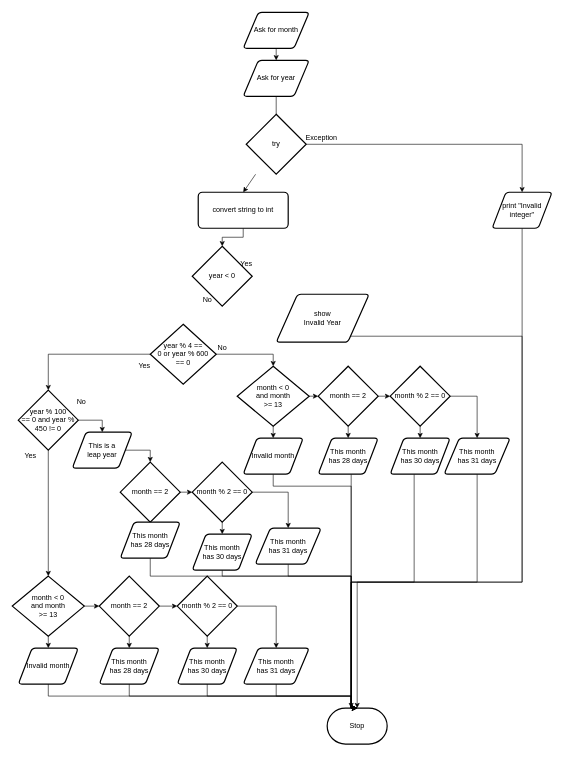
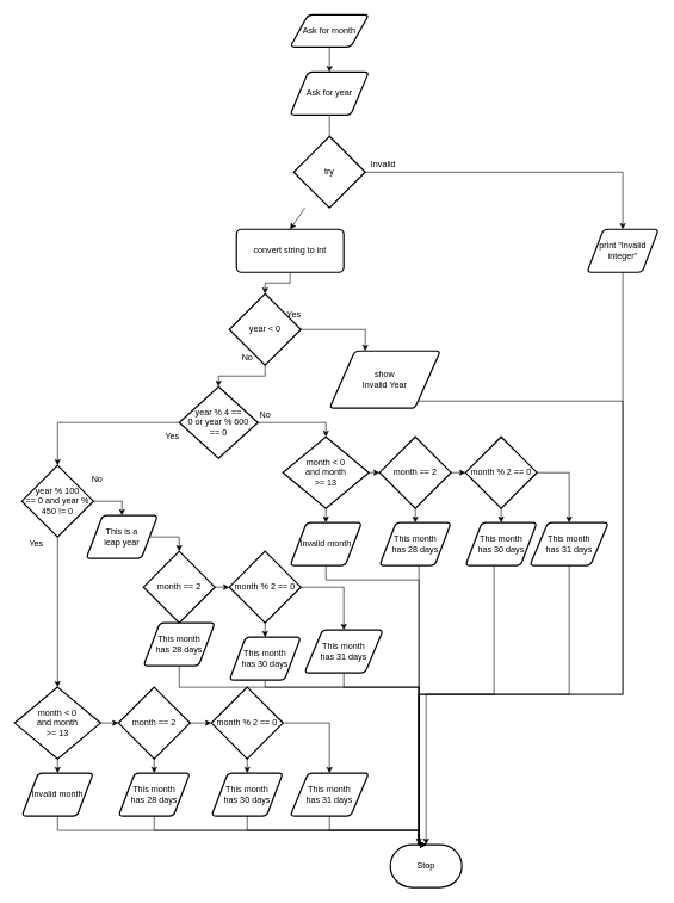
  <mxCell id="0" />
  <mxCell id="1" parent="0" />
  <mxCell id="2" value="Stop" style="strokeWidth=2;html=1;shape=mxgraph.flowchart.terminator;whiteSpace=wrap;" vertex="1" parent="1"><mxGeometry x="545" y="1180" width="100" height="60" as="geometry" /></mxCell>
  <mxCell id="3" style="edgeStyle=none;html=1;entryX=0.5;entryY=0;entryDx=0;entryDy=0;entryPerimeter=0;endArrow=none;" edge="1" parent="1" source="4" target="7"><mxGeometry relative="1" as="geometry" /></mxCell>
  <mxCell id="4" value="Ask for year" style="shape=parallelogram;html=1;strokeWidth=2;perimeter=parallelogramPerimeter;whiteSpace=wrap;rounded=1;arcSize=12;size=0.23;" vertex="1" parent="1"><mxGeometry x="405" y="100" width="110" height="60" as="geometry" /></mxCell>
  <mxCell id="5" style="edgeStyle=none;html=1;entryX=0.5;entryY=0;entryDx=0;entryDy=0;" edge="1" parent="1" source="7" target="9"><mxGeometry relative="1" as="geometry" /></mxCell>
  <mxCell id="6" style="edgeStyle=none;html=1;rounded=0;entryX=0.5;entryY=0;entryDx=0;entryDy=0;" edge="1" parent="1" source="7" target="13"><mxGeometry relative="1" as="geometry"><mxPoint x="740" y="300" as="targetPoint" /><Array as="points"><mxPoint x="870" y="240" /></Array></mxGeometry></mxCell>
  <mxCell id="7" value="try" style="strokeWidth=2;html=1;shape=mxgraph.flowchart.decision;whiteSpace=wrap;" vertex="1" parent="1"><mxGeometry x="410" y="190" width="100" height="100" as="geometry" /></mxCell>
  <mxCell id="8" style="edgeStyle=orthogonalEdgeStyle;rounded=0;html=1;entryX=0.5;entryY=0;entryDx=0;entryDy=0;entryPerimeter=0;" edge="1" parent="1" source="9" target="16"><mxGeometry relative="1" as="geometry"><mxPoint x="390" y="435" as="targetPoint" /></mxGeometry></mxCell>
  <mxCell id="9" value="convert string to int" style="rounded=1;whiteSpace=wrap;html=1;absoluteArcSize=1;arcSize=14;strokeWidth=2;" vertex="1" parent="1"><mxGeometry x="330" y="320" width="150" height="60" as="geometry" /></mxCell>
- <mxCell id="10" value="Exception" style="text;html=1;align=center;verticalAlign=middle;resizable=0;points=[];autosize=1;strokeColor=none;fillColor=none;" vertex="1" parent="1"><mxGeometry x="500" y="220" width="70" height="20" as="geometry" /></mxCell>
+ <mxCell id="10" value="Invalid" style="text;html=1;align=center;verticalAlign=middle;resizable=0;points=[];autosize=1;strokeColor=none;fillColor=none;" vertex="1" parent="1"><mxGeometry x="500" y="220" width="70" height="20" as="geometry" /></mxCell>
  <mxCell id="11" style="edgeStyle=orthogonalEdgeStyle;html=1;rounded=0;strokeColor=none;" edge="1" parent="1" source="13" target="2"><mxGeometry relative="1" as="geometry"><mxPoint x="590" y="700" as="targetPoint" /><Array as="points"><mxPoint x="640" y="660" /><mxPoint x="310" y="660" /></Array></mxGeometry></mxCell>
  <mxCell id="12" style="edgeStyle=orthogonalEdgeStyle;rounded=0;html=1;entryX=0.5;entryY=0;entryDx=0;entryDy=0;entryPerimeter=0;" edge="1" parent="1" source="13" target="2"><mxGeometry relative="1" as="geometry"><mxPoint x="590" y="1186" as="targetPoint" /><Array as="points"><mxPoint x="870" y="970" /><mxPoint x="585" y="970" /></Array></mxGeometry></mxCell>
  <mxCell id="13" value="print &quot;Invalid integer&quot;" style="shape=parallelogram;html=1;strokeWidth=2;perimeter=parallelogramPerimeter;whiteSpace=wrap;rounded=1;arcSize=12;size=0.23;" vertex="1" parent="1"><mxGeometry x="820" y="320" width="100" height="60" as="geometry" /></mxCell>
+ <mxCell id="14" style="edgeStyle=orthogonalEdgeStyle;html=1;entryX=0.5;entryY=0;entryDx=0;entryDy=0;entryPerimeter=0;rounded=0;" edge="1" parent="1" source="16" target="19"><mxGeometry relative="1" as="geometry" /></mxCell>
+ <mxCell id="15" style="edgeStyle=orthogonalEdgeStyle;rounded=0;html=1;" edge="1" parent="1" source="16" target="30"><mxGeometry relative="1" as="geometry"><mxPoint x="580" y="550" as="targetPoint" /><Array as="points"><mxPoint x="510" y="460" /></Array></mxGeometry></mxCell>
  <mxCell id="16" value="year &amp;lt; 0" style="strokeWidth=2;html=1;shape=mxgraph.flowchart.decision;whiteSpace=wrap;" vertex="1" parent="1"><mxGeometry x="320" y="410" width="100" height="100" as="geometry" /></mxCell>
  <mxCell id="17" style="edgeStyle=orthogonalEdgeStyle;rounded=0;html=1;entryX=0.5;entryY=0;entryDx=0;entryDy=0;entryPerimeter=0;" edge="1" parent="1" source="19" target="40"><mxGeometry relative="1" as="geometry"><mxPoint x="435" y="610" as="targetPoint" /><Array as="points"><mxPoint x="455" y="590" /></Array></mxGeometry></mxCell>
  <mxCell id="18" style="edgeStyle=orthogonalEdgeStyle;rounded=0;html=1;entryX=0.5;entryY=0;entryDx=0;entryDy=0;entryPerimeter=0;" edge="1" parent="1" source="19" target="22"><mxGeometry relative="1" as="geometry"><mxPoint x="260" y="690" as="targetPoint" /></mxGeometry></mxCell>
  <mxCell id="19" value="year % 4 == &lt;br&gt;0 or year % 600 &lt;br&gt;== 0" style="strokeWidth=2;html=1;shape=mxgraph.flowchart.decision;whiteSpace=wrap;" vertex="1" parent="1"><mxGeometry x="250" y="540" width="110" height="100" as="geometry" /></mxCell>
  <mxCell id="20" style="edgeStyle=orthogonalEdgeStyle;rounded=0;html=1;entryX=0.5;entryY=0;entryDx=0;entryDy=0;entryPerimeter=0;" edge="1" parent="1" source="22" target="57"><mxGeometry relative="1" as="geometry"><mxPoint x="80" y="820" as="targetPoint" /></mxGeometry></mxCell>
  <mxCell id="21" style="edgeStyle=orthogonalEdgeStyle;rounded=0;html=1;entryX=0.5;entryY=0;entryDx=0;entryDy=0;" edge="1" parent="1" source="22" target="32"><mxGeometry relative="1" as="geometry"><mxPoint x="420" y="830" as="targetPoint" /><Array as="points"><mxPoint x="170" y="700" /><mxPoint x="170" y="700" /></Array></mxGeometry></mxCell>
  <mxCell id="22" value="year % 100&lt;br&gt;== 0 and year % 450 != 0" style="strokeWidth=2;html=1;shape=mxgraph.flowchart.decision;whiteSpace=wrap;" vertex="1" parent="1"><mxGeometry y="650" width="100" height="100" as="geometry" x="30" /></mxCell>
  <mxCell id="23" value="Yes" style="text;html=1;align=center;verticalAlign=middle;resizable=0;points=[];autosize=1;strokeColor=none;fillColor=none;" vertex="1" parent="1"><mxGeometry x="390" y="430" width="40" height="20" as="geometry" /></mxCell>
  <mxCell id="24" value="No" style="text;html=1;align=center;verticalAlign=middle;resizable=0;points=[];autosize=1;strokeColor=none;fillColor=none;" vertex="1" parent="1"><mxGeometry x="330" y="490" width="30" height="20" as="geometry" /></mxCell>
  <mxCell id="25" value="No" style="text;html=1;align=center;verticalAlign=middle;resizable=0;points=[];autosize=1;strokeColor=none;fillColor=none;" vertex="1" parent="1"><mxGeometry x="355" y="570" width="30" height="20" as="geometry" /></mxCell>
  <mxCell id="26" value="Yes" style="text;html=1;align=center;verticalAlign=middle;resizable=0;points=[];autosize=1;strokeColor=none;fillColor=none;" vertex="1" parent="1"><mxGeometry x="220" y="600" width="40" height="20" as="geometry" /></mxCell>
  <mxCell id="27" value="Yes" style="text;html=1;align=center;verticalAlign=middle;resizable=0;points=[];autosize=1;strokeColor=none;fillColor=none;" vertex="1" parent="1"><mxGeometry y="750" width="40" height="20" as="geometry" x="30" /></mxCell>
  <mxCell id="28" value="No" style="text;html=1;align=center;verticalAlign=middle;resizable=0;points=[];autosize=1;strokeColor=none;fillColor=none;" vertex="1" parent="1"><mxGeometry x="120" y="660" width="30" height="20" as="geometry" /></mxCell>
  <mxCell id="29" style="edgeStyle=orthogonalEdgeStyle;rounded=0;html=1;entryX=0.5;entryY=0;entryDx=0;entryDy=0;entryPerimeter=0;" edge="1" parent="1" source="30" target="2"><mxGeometry relative="1" as="geometry"><mxPoint x="710" y="950" as="targetPoint" /><Array as="points"><mxPoint x="510" y="560" /><mxPoint x="870" y="560" /><mxPoint x="870" y="970" /><mxPoint x="585" y="970" /></Array></mxGeometry></mxCell>
  <mxCell id="30" value="show&lt;br&gt;Invalid Year" style="shape=parallelogram;html=1;strokeWidth=2;perimeter=parallelogramPerimeter;whiteSpace=wrap;rounded=1;arcSize=12;size=0.23;" vertex="1" parent="1"><mxGeometry x="460" y="490" width="155" height="80" as="geometry" /></mxCell>
  <mxCell id="31" style="edgeStyle=orthogonalEdgeStyle;rounded=0;html=1;entryX=0.5;entryY=0;entryDx=0;entryDy=0;entryPerimeter=0;" edge="1" parent="1" source="32" target="71"><mxGeometry relative="1" as="geometry"><Array as="points"><mxPoint x="250" y="750" /></Array></mxGeometry></mxCell>
  <mxCell id="32" value="This is a &lt;br&gt;leap year" style="shape=parallelogram;html=1;strokeWidth=2;perimeter=parallelogramPerimeter;whiteSpace=wrap;rounded=1;arcSize=12;size=0.23;" vertex="1" parent="1"><mxGeometry x="120" y="720" width="100" height="60" as="geometry" /></mxCell>
  <mxCell id="33" style="edgeStyle=none;html=1;entryX=0.5;entryY=0;entryDx=0;entryDy=0;" edge="1" parent="1" source="34" target="4"><mxGeometry relative="1" as="geometry" /></mxCell>
- <mxCell id="34" value="Ask for month" style="shape=parallelogram;html=1;strokeWidth=2;perimeter=parallelogramPerimeter;whiteSpace=wrap;rounded=1;arcSize=12;size=0.23;" vertex="1" parent="1"><mxGeometry x="405" y="20" width="110" height="60" as="geometry" /></mxCell>
+ <mxCell id="34" value="Ask for month" style="shape=parallelogram;html=1;strokeWidth=2;perimeter=parallelogramPerimeter;whiteSpace=wrap;rounded=1;arcSize=12;size=0.23;" vertex="1" parent="1"><mxGeometry x="405" y="20" width="110" height="45" as="geometry" /></mxCell>
  <mxCell id="35" style="edgeStyle=none;html=1;" edge="1" parent="1" source="37" target="47"><mxGeometry relative="1" as="geometry" /></mxCell>
  <mxCell id="36" style="edgeStyle=none;html=1;" edge="1" parent="1" source="37" target="45"><mxGeometry relative="1" as="geometry" /></mxCell>
  <mxCell id="37" value="month == 2" style="strokeWidth=2;html=1;shape=mxgraph.flowchart.decision;whiteSpace=wrap;" vertex="1" parent="1"><mxGeometry x="530" y="610" width="100" height="100" as="geometry" /></mxCell>
  <mxCell id="38" style="edgeStyle=none;html=1;" edge="1" parent="1" source="40" target="42"><mxGeometry relative="1" as="geometry" /></mxCell>
  <mxCell id="39" style="edgeStyle=none;html=1;entryX=0;entryY=0.5;entryDx=0;entryDy=0;entryPerimeter=0;" edge="1" parent="1" source="40" target="37"><mxGeometry relative="1" as="geometry" /></mxCell>
  <mxCell id="40" value="month &amp;lt; 0 &lt;br&gt;and month &lt;br&gt;&amp;gt;= 13" style="strokeWidth=2;html=1;shape=mxgraph.flowchart.decision;whiteSpace=wrap;" vertex="1" parent="1"><mxGeometry x="395" y="610" width="120" height="100" as="geometry" /></mxCell>
  <mxCell id="41" style="edgeStyle=orthogonalEdgeStyle;rounded=0;html=1;entryX=0.5;entryY=0;entryDx=0;entryDy=0;entryPerimeter=0;" edge="1" parent="1" source="42" target="2"><mxGeometry relative="1" as="geometry"><Array as="points"><mxPoint x="455" y="810" /><mxPoint x="585" y="810" /></Array></mxGeometry></mxCell>
  <mxCell id="42" value="Invalid month" style="shape=parallelogram;html=1;strokeWidth=2;perimeter=parallelogramPerimeter;whiteSpace=wrap;rounded=1;arcSize=12;size=0.23;" vertex="1" parent="1"><mxGeometry x="405" y="730" width="100" height="60" as="geometry" /></mxCell>
  <mxCell id="43" style="edgeStyle=none;html=1;entryX=0.5;entryY=0;entryDx=0;entryDy=0;" edge="1" parent="1" source="45" target="49"><mxGeometry relative="1" as="geometry" /></mxCell>
  <mxCell id="44" style="edgeStyle=orthogonalEdgeStyle;html=1;entryX=0.5;entryY=0;entryDx=0;entryDy=0;rounded=0;" edge="1" parent="1" source="45" target="51"><mxGeometry relative="1" as="geometry"><Array as="points"><mxPoint x="795" y="660" /></Array></mxGeometry></mxCell>
  <mxCell id="45" value="month % 2 == 0" style="strokeWidth=2;html=1;shape=mxgraph.flowchart.decision;whiteSpace=wrap;" vertex="1" parent="1"><mxGeometry x="650" y="610" width="100" height="100" as="geometry" /></mxCell>
  <mxCell id="46" style="edgeStyle=orthogonalEdgeStyle;rounded=0;html=1;entryX=0.5;entryY=0;entryDx=0;entryDy=0;entryPerimeter=0;" edge="1" parent="1" source="47" target="2"><mxGeometry relative="1" as="geometry"><Array as="points"><mxPoint x="585" y="930" /><mxPoint x="585" y="930" /></Array></mxGeometry></mxCell>
  <mxCell id="47" value="This month &lt;br&gt;has 28 days" style="shape=parallelogram;html=1;strokeWidth=2;perimeter=parallelogramPerimeter;whiteSpace=wrap;rounded=1;arcSize=12;size=0.23;" vertex="1" parent="1"><mxGeometry x="530" y="730" width="100" height="60" as="geometry" /></mxCell>
  <mxCell id="48" style="edgeStyle=orthogonalEdgeStyle;rounded=0;html=1;entryX=0.5;entryY=0;entryDx=0;entryDy=0;entryPerimeter=0;" edge="1" parent="1" source="49" target="2"><mxGeometry relative="1" as="geometry"><Array as="points"><mxPoint x="690" y="970" /><mxPoint x="585" y="970" /></Array></mxGeometry></mxCell>
  <mxCell id="49" value="This month &lt;br&gt;has 30 days" style="shape=parallelogram;html=1;strokeWidth=2;perimeter=parallelogramPerimeter;whiteSpace=wrap;rounded=1;arcSize=12;size=0.23;" vertex="1" parent="1"><mxGeometry x="650" y="730" width="100" height="60" as="geometry" /></mxCell>
  <mxCell id="50" style="edgeStyle=orthogonalEdgeStyle;rounded=0;html=1;" edge="1" parent="1" source="51" target="2"><mxGeometry relative="1" as="geometry"><Array as="points"><mxPoint x="795" y="970" /><mxPoint x="585" y="970" /></Array></mxGeometry></mxCell>
  <mxCell id="51" value="This month &lt;br&gt;has 31 days" style="shape=parallelogram;html=1;strokeWidth=2;perimeter=parallelogramPerimeter;whiteSpace=wrap;rounded=1;arcSize=12;size=0.23;" vertex="1" parent="1"><mxGeometry x="740" y="730" width="110" height="60" as="geometry" /></mxCell>
  <mxCell id="52" style="edgeStyle=none;html=1;" edge="1" parent="1" source="54" target="64"><mxGeometry relative="1" as="geometry" /></mxCell>
  <mxCell id="53" style="edgeStyle=none;html=1;" edge="1" parent="1" source="54" target="62"><mxGeometry relative="1" as="geometry" /></mxCell>
  <mxCell id="54" value="month == 2" style="strokeWidth=2;html=1;shape=mxgraph.flowchart.decision;whiteSpace=wrap;" vertex="1" parent="1"><mxGeometry x="165" y="960" width="100" height="100" as="geometry" /></mxCell>
  <mxCell id="55" style="edgeStyle=none;html=1;" edge="1" parent="1" source="57" target="59"><mxGeometry relative="1" as="geometry" /></mxCell>
  <mxCell id="56" style="edgeStyle=none;html=1;entryX=0;entryY=0.5;entryDx=0;entryDy=0;entryPerimeter=0;" edge="1" parent="1" source="57" target="54"><mxGeometry relative="1" as="geometry" /></mxCell>
  <mxCell id="57" value="month &amp;lt; 0 &lt;br&gt;and month &lt;br&gt;&amp;gt;= 13" style="strokeWidth=2;html=1;shape=mxgraph.flowchart.decision;whiteSpace=wrap;" vertex="1" parent="1"><mxGeometry x="20" y="960" width="120" height="100" as="geometry" /></mxCell>
  <mxCell id="58" style="edgeStyle=orthogonalEdgeStyle;rounded=0;html=1;entryX=0.5;entryY=0;entryDx=0;entryDy=0;entryPerimeter=0;" edge="1" parent="1" source="59" target="2"><mxGeometry relative="1" as="geometry"><Array as="points"><mxPoint x="80" y="1160" /><mxPoint x="585" y="1160" /></Array></mxGeometry></mxCell>
  <mxCell id="59" value="Invalid month" style="shape=parallelogram;html=1;strokeWidth=2;perimeter=parallelogramPerimeter;whiteSpace=wrap;rounded=1;arcSize=12;size=0.23;" vertex="1" parent="1"><mxGeometry y="1080" width="100" height="60" as="geometry" x="30" /></mxCell>
  <mxCell id="60" style="edgeStyle=none;html=1;entryX=0.5;entryY=0;entryDx=0;entryDy=0;" edge="1" parent="1" source="62" target="66"><mxGeometry relative="1" as="geometry" /></mxCell>
  <mxCell id="61" style="edgeStyle=orthogonalEdgeStyle;html=1;entryX=0.5;entryY=0;entryDx=0;entryDy=0;rounded=0;" edge="1" parent="1" source="62" target="68"><mxGeometry relative="1" as="geometry"><mxPoint x="460" y="1080" as="targetPoint" /></mxGeometry></mxCell>
  <mxCell id="62" value="month % 2 == 0" style="strokeWidth=2;html=1;shape=mxgraph.flowchart.decision;whiteSpace=wrap;" vertex="1" parent="1"><mxGeometry x="295" y="960" width="100" height="100" as="geometry" /></mxCell>
  <mxCell id="63" style="edgeStyle=orthogonalEdgeStyle;rounded=0;html=1;entryX=0.5;entryY=0;entryDx=0;entryDy=0;entryPerimeter=0;" edge="1" parent="1" source="64" target="2"><mxGeometry relative="1" as="geometry"><Array as="points"><mxPoint x="215" y="1160" /><mxPoint x="585" y="1160" /></Array></mxGeometry></mxCell>
  <mxCell id="64" value="This month &lt;br&gt;has 28 days" style="shape=parallelogram;html=1;strokeWidth=2;perimeter=parallelogramPerimeter;whiteSpace=wrap;rounded=1;arcSize=12;size=0.23;" vertex="1" parent="1"><mxGeometry x="165" y="1080" width="100" height="60" as="geometry" /></mxCell>
  <mxCell id="65" style="edgeStyle=orthogonalEdgeStyle;rounded=0;html=1;entryX=0.5;entryY=0;entryDx=0;entryDy=0;entryPerimeter=0;" edge="1" parent="1" source="66" target="2"><mxGeometry relative="1" as="geometry"><Array as="points"><mxPoint x="345" y="1160" /><mxPoint x="585" y="1160" /></Array></mxGeometry></mxCell>
  <mxCell id="66" value="This month &lt;br&gt;has 30 days" style="shape=parallelogram;html=1;strokeWidth=2;perimeter=parallelogramPerimeter;whiteSpace=wrap;rounded=1;arcSize=12;size=0.23;" vertex="1" parent="1"><mxGeometry x="295" y="1080" width="100" height="60" as="geometry" /></mxCell>
  <mxCell id="67" style="edgeStyle=orthogonalEdgeStyle;rounded=0;html=1;entryX=0.5;entryY=0;entryDx=0;entryDy=0;entryPerimeter=0;" edge="1" parent="1" source="68" target="2"><mxGeometry relative="1" as="geometry"><Array as="points"><mxPoint x="460" y="1160" /><mxPoint x="585" y="1160" /></Array></mxGeometry></mxCell>
  <mxCell id="68" value="This month &lt;br&gt;has 31 days" style="shape=parallelogram;html=1;strokeWidth=2;perimeter=parallelogramPerimeter;whiteSpace=wrap;rounded=1;arcSize=12;size=0.23;" vertex="1" parent="1"><mxGeometry x="405" y="1080" width="110" height="60" as="geometry" /></mxCell>
  <mxCell id="69" style="edgeStyle=none;html=1;" edge="1" parent="1" source="71" target="76"><mxGeometry relative="1" as="geometry" /></mxCell>
  <mxCell id="70" style="edgeStyle=none;html=1;" edge="1" parent="1" source="71" target="74"><mxGeometry relative="1" as="geometry" /></mxCell>
  <mxCell id="71" value="month == 2" style="strokeWidth=2;html=1;shape=mxgraph.flowchart.decision;whiteSpace=wrap;" vertex="1" parent="1"><mxGeometry x="200" y="770" width="100" height="100" as="geometry" /></mxCell>
  <mxCell id="72" style="edgeStyle=none;html=1;entryX=0.5;entryY=0;entryDx=0;entryDy=0;" edge="1" parent="1" source="74" target="78"><mxGeometry relative="1" as="geometry" /></mxCell>
  <mxCell id="73" style="edgeStyle=orthogonalEdgeStyle;html=1;entryX=0.5;entryY=0;entryDx=0;entryDy=0;rounded=0;" edge="1" parent="1" source="74" target="80"><mxGeometry relative="1" as="geometry"><mxPoint x="510" y="890" as="targetPoint" /></mxGeometry></mxCell>
  <mxCell id="74" value="month % 2 == 0" style="strokeWidth=2;html=1;shape=mxgraph.flowchart.decision;whiteSpace=wrap;" vertex="1" parent="1"><mxGeometry x="320" y="770" width="100" height="100" as="geometry" /></mxCell>
  <mxCell id="75" style="edgeStyle=orthogonalEdgeStyle;rounded=0;html=1;entryX=0.5;entryY=0;entryDx=0;entryDy=0;entryPerimeter=0;" edge="1" parent="1" source="76" target="2"><mxGeometry relative="1" as="geometry"><Array as="points"><mxPoint x="250" y="960" /><mxPoint x="585" y="960" /></Array></mxGeometry></mxCell>
  <mxCell id="76" value="This month &lt;br&gt;has 28 days" style="shape=parallelogram;html=1;strokeWidth=2;perimeter=parallelogramPerimeter;whiteSpace=wrap;rounded=1;arcSize=12;size=0.23;" vertex="1" parent="1"><mxGeometry x="200" y="870" width="100" height="60" as="geometry" /></mxCell>
  <mxCell id="77" style="edgeStyle=orthogonalEdgeStyle;rounded=0;html=1;entryX=0.5;entryY=0;entryDx=0;entryDy=0;entryPerimeter=0;" edge="1" parent="1" source="78" target="2"><mxGeometry relative="1" as="geometry"><Array as="points"><mxPoint x="370" y="960" /><mxPoint x="585" y="960" /></Array></mxGeometry></mxCell>
  <mxCell id="78" value="This month &lt;br&gt;has 30 days" style="shape=parallelogram;html=1;strokeWidth=2;perimeter=parallelogramPerimeter;whiteSpace=wrap;rounded=1;arcSize=12;size=0.23;" vertex="1" parent="1"><mxGeometry x="320" y="890" width="100" height="60" as="geometry" /></mxCell>
  <mxCell id="79" style="edgeStyle=orthogonalEdgeStyle;rounded=0;html=1;entryX=0.5;entryY=0;entryDx=0;entryDy=0;entryPerimeter=0;" edge="1" parent="1" source="80" target="2"><mxGeometry relative="1" as="geometry"><Array as="points"><mxPoint x="480" y="960" /><mxPoint x="585" y="960" /></Array></mxGeometry></mxCell>
  <mxCell id="80" value="This month &lt;br&gt;has 31 days" style="shape=parallelogram;html=1;strokeWidth=2;perimeter=parallelogramPerimeter;whiteSpace=wrap;rounded=1;arcSize=12;size=0.23;" vertex="1" parent="1"><mxGeometry x="425" y="880" width="110" height="60" as="geometry" /></mxCell>
